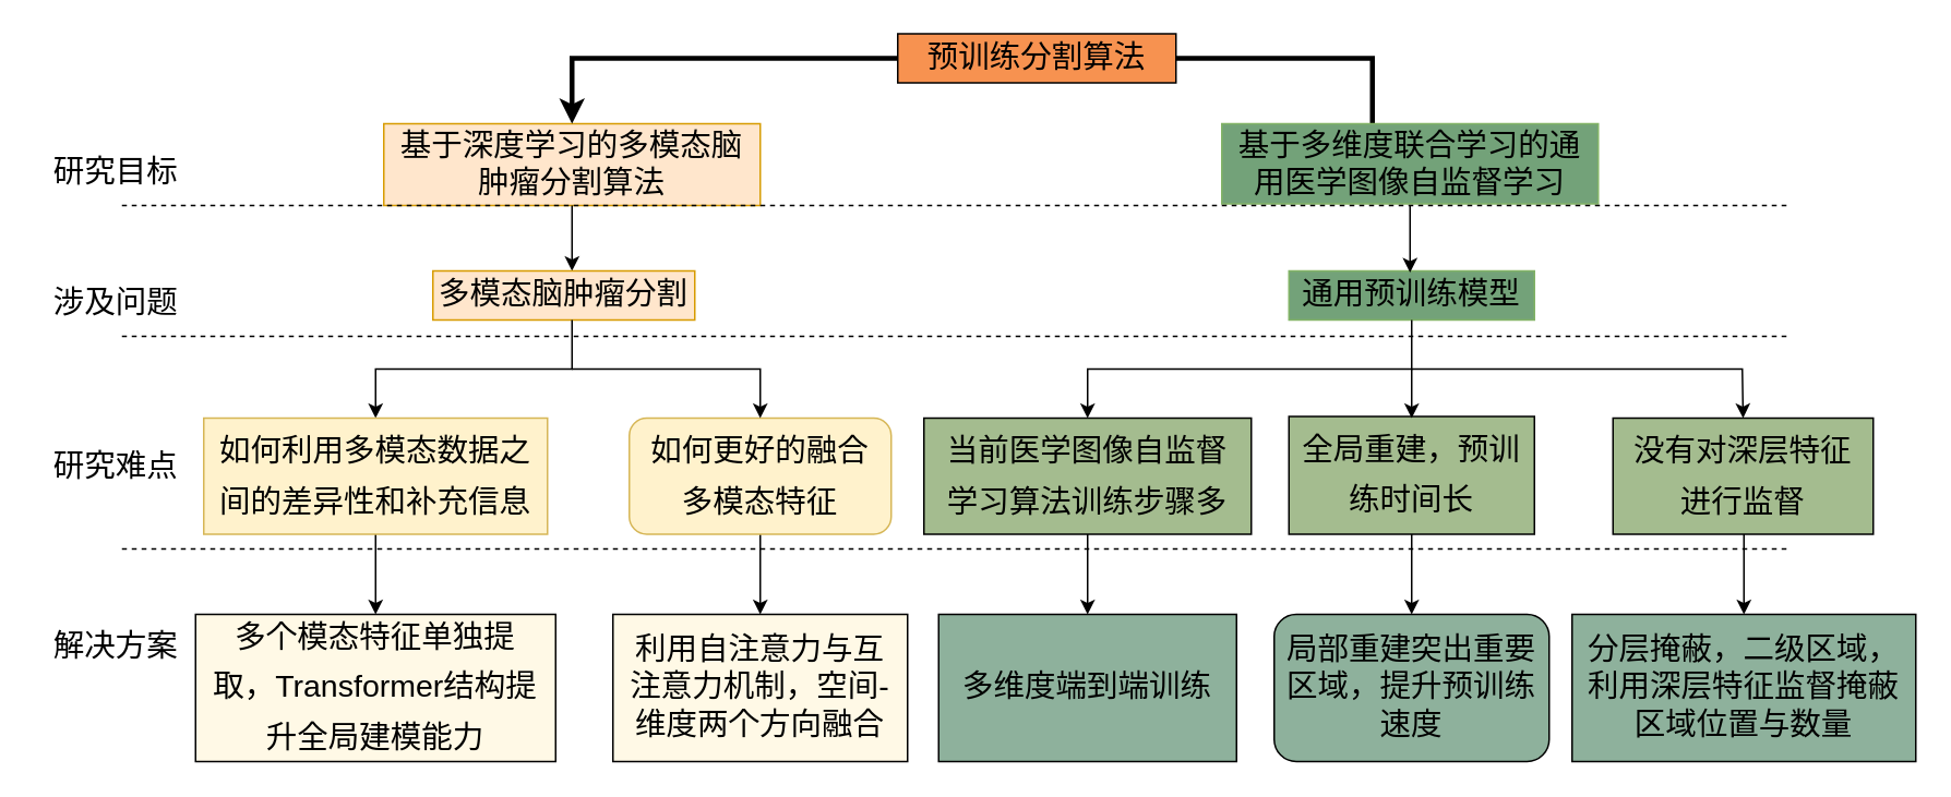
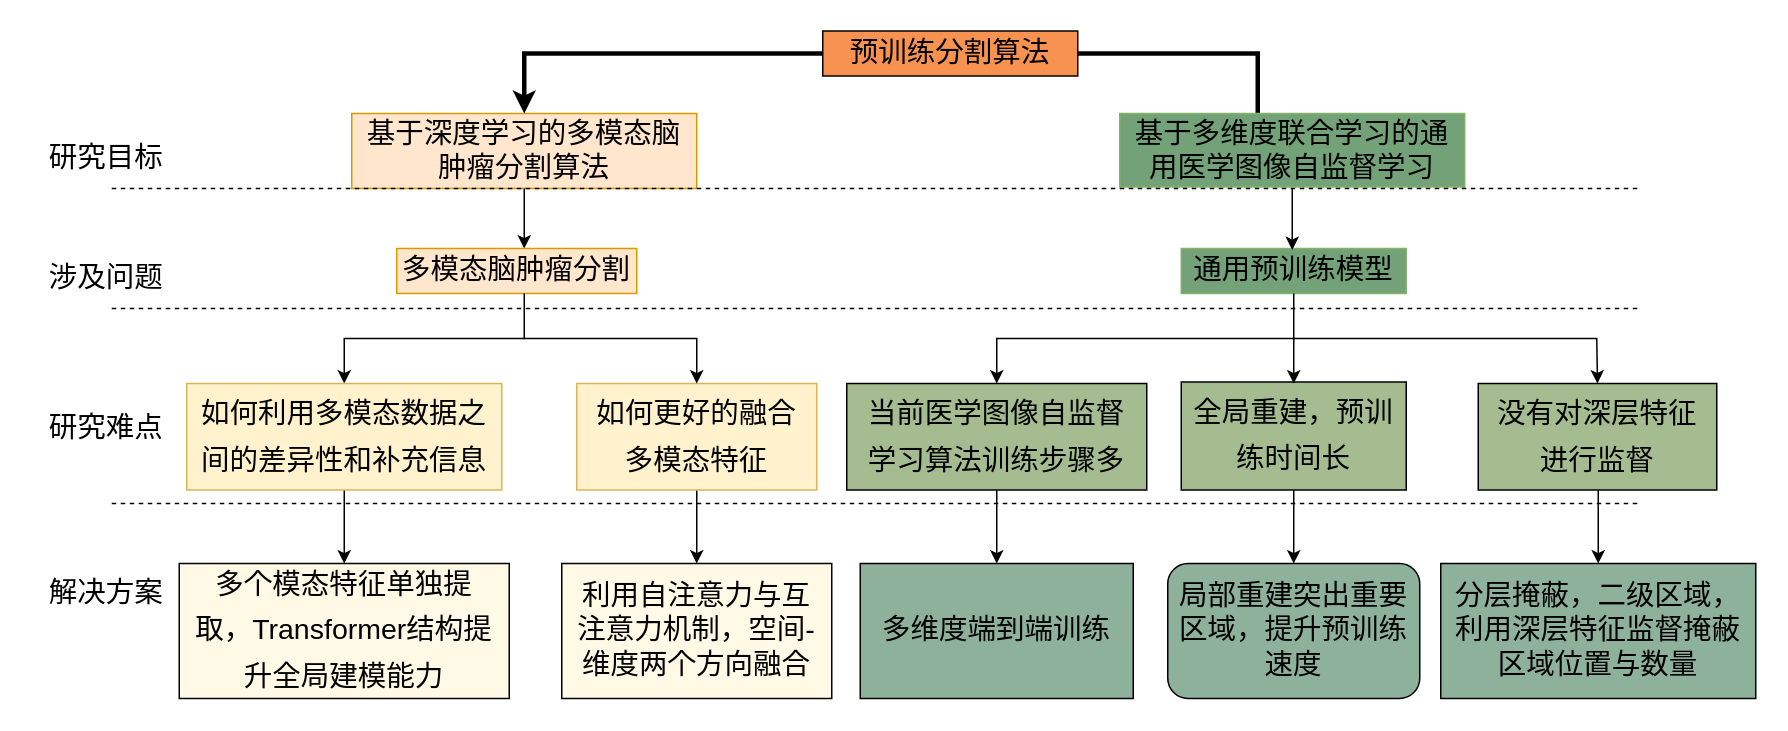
  <mxCell id="0" />
  <mxCell id="1" parent="0" />
  <mxCell id="2" value="&lt;span style=&quot;font-size: 19px;&quot;&gt;基于深度学习的多模态脑肿瘤分割算法&lt;/span&gt;" style="rounded=0;whiteSpace=wrap;html=1;fontSize=19;spacing=3;fillColor=#ffe6cc;strokeColor=#d79b00;fontStyle=0" parent="1" vertex="1"><mxGeometry x="234" y="75" width="230" height="50" as="geometry" /></mxCell>
  <mxCell id="3" value="" style="edgeStyle=orthogonalEdgeStyle;rounded=0;orthogonalLoop=1;jettySize=auto;html=1;entryX=0.5;entryY=0;entryDx=0;entryDy=0;fontSize=19;strokeWidth=3;fontStyle=0" parent="1" source="4" target="2" edge="1"><mxGeometry relative="1" as="geometry"><mxPoint x="324" y="-65" as="targetPoint" /><Array as="points"><mxPoint x="838" y="35" /><mxPoint x="349" y="35" /></Array></mxGeometry></mxCell>
  <mxCell id="4" value="&lt;span style=&quot;font-size: 19px;&quot;&gt;基于多维度联合学习的通用医学图像自监督学习&lt;/span&gt;" style="rounded=0;whiteSpace=wrap;html=1;fontSize=19;spacing=3;fillColor=#73A279;strokeColor=#82b366;fontStyle=0" parent="1" vertex="1"><mxGeometry x="746" y="75" width="230" height="49" as="geometry" /></mxCell>
  <mxCell id="5" value="" style="endArrow=classic;html=1;rounded=0;fontSize=19;fontStyle=0" parent="1" edge="1"><mxGeometry width="50" height="50" relative="1" as="geometry"><mxPoint x="349" y="125" as="sourcePoint" /><mxPoint x="349" y="165" as="targetPoint" /></mxGeometry></mxCell>
  <mxCell id="6" value="&lt;span style=&quot;font-size: 19px;&quot;&gt;多模态脑肿瘤分割&lt;/span&gt;" style="rounded=0;whiteSpace=wrap;html=1;fontSize=19;fontStyle=0;fillColor=#ffe6cc;strokeColor=#d79b00;" parent="1" vertex="1"><mxGeometry x="264" y="165" width="160" height="30" as="geometry" /></mxCell>
  <mxCell id="7" value="&lt;span style=&quot;font-size: 19px;&quot;&gt;通用预训练模型&lt;/span&gt;" style="rounded=0;whiteSpace=wrap;html=1;fontSize=19;fontStyle=0;fillColor=#73A279;strokeColor=#82b366;" parent="1" vertex="1"><mxGeometry x="787" y="165" width="150" height="30" as="geometry" /></mxCell>
  <mxCell id="8" value="" style="endArrow=classic;html=1;rounded=0;fontSize=19;fontStyle=0" parent="1" edge="1"><mxGeometry width="50" height="50" relative="1" as="geometry"><mxPoint x="861" y="125" as="sourcePoint" /><mxPoint x="861" y="166" as="targetPoint" /></mxGeometry></mxCell>
  <mxCell id="9" value="" style="endArrow=classic;html=1;rounded=0;fontSize=19;entryX=0.5;entryY=0;entryDx=0;entryDy=0;fontStyle=0" parent="1" edge="1"><mxGeometry width="50" height="50" relative="1" as="geometry"><mxPoint x="349" y="195" as="sourcePoint" /><mxPoint x="229" y="255" as="targetPoint" /><Array as="points"><mxPoint x="349" y="225" /><mxPoint x="229" y="225" /></Array></mxGeometry></mxCell>
  <mxCell id="10" value="" style="edgeStyle=orthogonalEdgeStyle;rounded=0;orthogonalLoop=1;jettySize=auto;html=1;fontSize=19;fontColor=none;fontStyle=0" parent="1" source="11" target="23" edge="1"><mxGeometry relative="1" as="geometry" /></mxCell>
  <mxCell id="11" value="&lt;span style=&quot;line-height: 1.6; font-size: 19px;&quot;&gt;如何利用多模态数据之间的差异性和补充信息&lt;/span&gt;" style="rounded=0;whiteSpace=wrap;html=1;spacingTop=0;spacing=9;fontSize=19;fontStyle=0;fillColor=#fff2cc;strokeColor=#d6b656;" parent="1" vertex="1"><mxGeometry x="124" y="255" width="210" height="71" as="geometry" /></mxCell>
  <mxCell id="12" value="" style="edgeStyle=orthogonalEdgeStyle;rounded=0;orthogonalLoop=1;jettySize=auto;html=1;fontSize=19;fontColor=none;fontStyle=0" parent="1" source="13" target="24" edge="1"><mxGeometry relative="1" as="geometry" /></mxCell>
- <mxCell id="13" value="&lt;span style=&quot;line-height: 1.6; font-size: 19px;&quot;&gt;如何更好的融合多模态特征&lt;/span&gt;" style="whiteSpace=wrap;html=1;spacingTop=0;spacing=9;fontSize=19;fontStyle=0;fillColor=#fff2cc;strokeColor=#d6b656;rounded=1;" parent="1" vertex="1"><mxGeometry x="384" y="255" width="160" height="71" as="geometry" /></mxCell>
+ <mxCell id="13" value="&lt;span style=&quot;line-height: 1.6; font-size: 19px;&quot;&gt;如何更好的融合多模态特征&lt;/span&gt;" style="rounded=0;whiteSpace=wrap;html=1;spacingTop=0;spacing=9;fontSize=19;fontStyle=0;fillColor=#fff2cc;strokeColor=#d6b656;" parent="1" vertex="1"><mxGeometry x="384" y="255" width="160" height="71" as="geometry" /></mxCell>
  <mxCell id="14" value="" style="endArrow=classic;html=1;rounded=0;fontSize=19;entryX=0.5;entryY=0;entryDx=0;entryDy=0;fontStyle=0" parent="1" target="13" edge="1"><mxGeometry width="50" height="50" relative="1" as="geometry"><mxPoint x="349" y="225" as="sourcePoint" /><mxPoint x="469" y="265" as="targetPoint" /><Array as="points"><mxPoint x="464" y="225" /></Array></mxGeometry></mxCell>
  <mxCell id="15" value="" style="endArrow=classic;html=1;rounded=0;fontSize=19;entryX=0.5;entryY=0;entryDx=0;entryDy=0;fontStyle=0" parent="1" target="17" edge="1"><mxGeometry width="50" height="50" relative="1" as="geometry"><mxPoint x="862" y="195" as="sourcePoint" /><mxPoint x="682" y="265" as="targetPoint" /><Array as="points"><mxPoint x="862" y="225" /><mxPoint x="664" y="225" /></Array></mxGeometry></mxCell>
  <mxCell id="16" value="" style="edgeStyle=orthogonalEdgeStyle;rounded=0;orthogonalLoop=1;jettySize=auto;html=1;fontStyle=0" edge="1" parent="1" source="17" target="25"><mxGeometry relative="1" as="geometry" /></mxCell>
  <mxCell id="17" value="&lt;span style=&quot;line-height: 1.6; font-size: 19px;&quot;&gt;当前医学图像自监督学习算法训练步骤多&lt;/span&gt;" style="rounded=0;whiteSpace=wrap;html=1;spacingTop=0;spacing=9;fontSize=19;fontStyle=0;fillColor=#A4BC8F;" parent="1" vertex="1"><mxGeometry x="564" y="255" width="200" height="71" as="geometry" /></mxCell>
  <mxCell id="18" value="&lt;span style=&quot;line-height: 1.6; font-size: 19px;&quot;&gt;没有对深层特征进行监督&lt;/span&gt;" style="rounded=0;whiteSpace=wrap;html=1;spacingTop=0;spacing=9;fontSize=19;fontStyle=0;fillColor=#A4BC8F;" parent="1" vertex="1"><mxGeometry x="985" y="255" width="159" height="71" as="geometry" /></mxCell>
  <mxCell id="19" value="" style="endArrow=classic;html=1;rounded=0;fontSize=19;fontStyle=0;entryX=0.5;entryY=0;entryDx=0;entryDy=0;" parent="1" target="18" edge="1"><mxGeometry width="50" height="50" relative="1" as="geometry"><mxPoint x="862" y="225" as="sourcePoint" /><mxPoint x="1084" y="235" as="targetPoint" /><Array as="points"><mxPoint x="1064" y="225" /></Array></mxGeometry></mxCell>
  <mxCell id="20" value="" style="edgeStyle=orthogonalEdgeStyle;rounded=0;orthogonalLoop=1;jettySize=auto;html=1;fontSize=19;fontColor=none;fontStyle=0" parent="1" source="21" target="26" edge="1"><mxGeometry relative="1" as="geometry" /></mxCell>
  <mxCell id="21" value="&lt;span style=&quot;line-height: 1.6; font-size: 19px;&quot;&gt;全局重建，预训练时间长&lt;/span&gt;" style="rounded=0;whiteSpace=wrap;html=1;spacingTop=0;spacing=9;fontSize=19;fontStyle=0;fillColor=#A4BC8F;" parent="1" vertex="1"><mxGeometry x="787" y="254" width="150" height="72" as="geometry" /></mxCell>
  <mxCell id="22" value="" style="endArrow=classic;html=1;rounded=0;fontSize=19;fontStyle=0" parent="1" edge="1"><mxGeometry width="50" height="50" relative="1" as="geometry"><mxPoint x="862" y="225" as="sourcePoint" /><mxPoint x="862" y="255" as="targetPoint" /></mxGeometry></mxCell>
  <mxCell id="23" value="&lt;p style=&quot;line-height: 1.6; font-size: 19px;&quot;&gt;多个模态特征单独提取，Transformer结构提升全局建模能力&lt;/p&gt;" style="whiteSpace=wrap;html=1;fontSize=19;rounded=0;spacingTop=0;spacing=9;fontStyle=0;fillColor=#FFF9E6;" parent="1" vertex="1"><mxGeometry x="119" y="375" width="220" height="90" as="geometry" /></mxCell>
  <mxCell id="24" value="利用自注意力与互注意力机制，空间-维度两个方向融合" style="whiteSpace=wrap;html=1;fontSize=19;rounded=0;spacingTop=0;spacing=9;fontStyle=0;fillColor=#FFF9E6;" parent="1" vertex="1"><mxGeometry x="374" y="375" width="180" height="90" as="geometry" /></mxCell>
  <mxCell id="25" value="多维度端到端训练" style="whiteSpace=wrap;html=1;fontSize=19;rounded=0;spacingTop=0;spacing=9;fontStyle=0;fillColor=#8EB19C;" parent="1" vertex="1"><mxGeometry x="573" y="375" width="182" height="90" as="geometry" /></mxCell>
  <mxCell id="26" value="局部重建突出重要区域，提升预训练速度" style="whiteSpace=wrap;html=1;fontSize=19;spacingTop=0;spacing=9;fontStyle=0;fillColor=#8EB19C;rounded=1;" parent="1" vertex="1"><mxGeometry x="778" y="375" width="168" height="90" as="geometry" /></mxCell>
  <mxCell id="27" value="分层掩蔽，二级区域，利用深层特征监督掩蔽区域位置与数量" style="whiteSpace=wrap;html=1;fontSize=19;rounded=0;spacingTop=0;spacing=9;fontStyle=0;fillColor=#8EB19C;" parent="1" vertex="1"><mxGeometry x="960" y="375" width="210" height="90" as="geometry" /></mxCell>
  <mxCell id="28" value="" style="endArrow=none;dashed=1;html=1;rounded=0;fontSize=13;fontColor=none;fontStyle=0" parent="1" edge="1"><mxGeometry width="50" height="50" relative="1" as="geometry"><mxPoint x="74" y="125" as="sourcePoint" /><mxPoint x="1094" y="125" as="targetPoint" /></mxGeometry></mxCell>
  <mxCell id="29" value="" style="endArrow=none;dashed=1;html=1;rounded=0;fontSize=13;fontColor=none;fontStyle=0" parent="1" edge="1"><mxGeometry width="50" height="50" relative="1" as="geometry"><mxPoint x="74" y="205" as="sourcePoint" /><mxPoint x="1094" y="205" as="targetPoint" /></mxGeometry></mxCell>
  <mxCell id="30" value="" style="endArrow=none;dashed=1;html=1;rounded=0;fontSize=13;fontColor=none;fontStyle=0" parent="1" edge="1"><mxGeometry width="50" height="50" relative="1" as="geometry"><mxPoint x="74" y="335" as="sourcePoint" /><mxPoint x="1094" y="335" as="targetPoint" /></mxGeometry></mxCell>
  <mxCell id="31" value="&lt;font style=&quot;font-size: 19px;&quot;&gt;研究目标&lt;/font&gt;" style="text;html=1;align=center;verticalAlign=middle;resizable=0;points=[];autosize=1;strokeColor=none;fillColor=none;fontSize=19;fontColor=none;fontStyle=0" parent="1" vertex="1"><mxGeometry x="20" y="85" width="100" height="40" as="geometry" /></mxCell>
  <mxCell id="32" value="&lt;font style=&quot;font-size: 19px;&quot;&gt;涉及问题&lt;/font&gt;" style="text;html=1;align=center;verticalAlign=middle;resizable=0;points=[];autosize=1;strokeColor=none;fillColor=none;fontSize=19;fontColor=none;fontStyle=0" parent="1" vertex="1"><mxGeometry x="20" y="165" width="100" height="40" as="geometry" /></mxCell>
  <mxCell id="33" value="&lt;font style=&quot;font-size: 19px;&quot;&gt;研究难点&lt;/font&gt;" style="text;html=1;align=center;verticalAlign=middle;resizable=0;points=[];autosize=1;strokeColor=none;fillColor=none;fontSize=19;fontColor=none;fontStyle=0" parent="1" vertex="1"><mxGeometry x="20" y="265" width="100" height="40" as="geometry" /></mxCell>
  <mxCell id="34" value="&lt;font style=&quot;font-size: 19px;&quot;&gt;解决方案&lt;/font&gt;" style="text;html=1;align=center;verticalAlign=middle;resizable=0;points=[];autosize=1;strokeColor=none;fillColor=none;fontSize=19;fontColor=none;fontStyle=0" parent="1" vertex="1"><mxGeometry x="20" y="375" width="100" height="40" as="geometry" /></mxCell>
  <mxCell id="35" value="&lt;span style=&quot;font-size: 19px;&quot;&gt;预训练分割算法&lt;/span&gt;" style="rounded=0;whiteSpace=wrap;html=1;fontSize=19;fillColor=#F79250;fontStyle=0" parent="1" vertex="1"><mxGeometry x="548" y="20" width="170" height="30" as="geometry" /></mxCell>
  <mxCell id="36" value="" style="edgeStyle=orthogonalEdgeStyle;rounded=0;orthogonalLoop=1;jettySize=auto;html=1;fontSize=19;fontColor=none;fontStyle=0" edge="1" parent="1"><mxGeometry relative="1" as="geometry"><mxPoint x="1065" y="326" as="sourcePoint" /><mxPoint x="1065" y="375" as="targetPoint" /></mxGeometry></mxCell>
